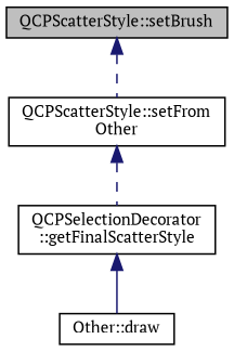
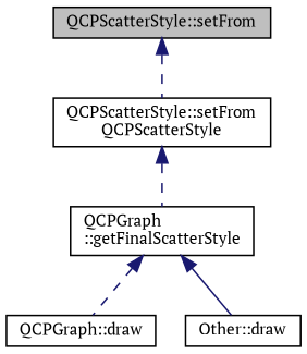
  digraph {
    fontname="PT Serif"
    rankdir=TB
    node [color=black fillcolor=white fontname="PT Serif" fontsize=10 shape=record style=filled]
    edge [color=midnightblue dir=back fontname="PT Serif" fontsize=10 labelfontname=Helvetica labelfontsize=10 style=dashed]
-   n1 [fillcolor=grey75 fontcolor=black height=0.2 label="QCPScatterStyle::setBrush" width=0.4]
-   n2 [height=0.2 label="QCPScatterStyle::setFrom\lOther" width=0.4]
-   n3 [height=0.2 label="QCPSelectionDecorator\l::getFinalScatterStyle" width=0.4]
+   n1 [fillcolor=grey75 fontcolor=black height=0.2 label="QCPScatterStyle::setFrom" width=0.4]
+   n2 [height=0.2 label="QCPScatterStyle::setFrom\lQCPScatterStyle" width=0.4]
+   n3 [height=0.2 label="QCPGraph\l::getFinalScatterStyle" width=0.4]
+   n4 [height=0.2 label="QCPGraph::draw" width=0.4]
    n5 [height=0.2 label="Other::draw" width=0.4]
    n1 -> n2
    n2 -> n3
+   n3 -> n4
    n3 -> n5 [style=solid]
  }
